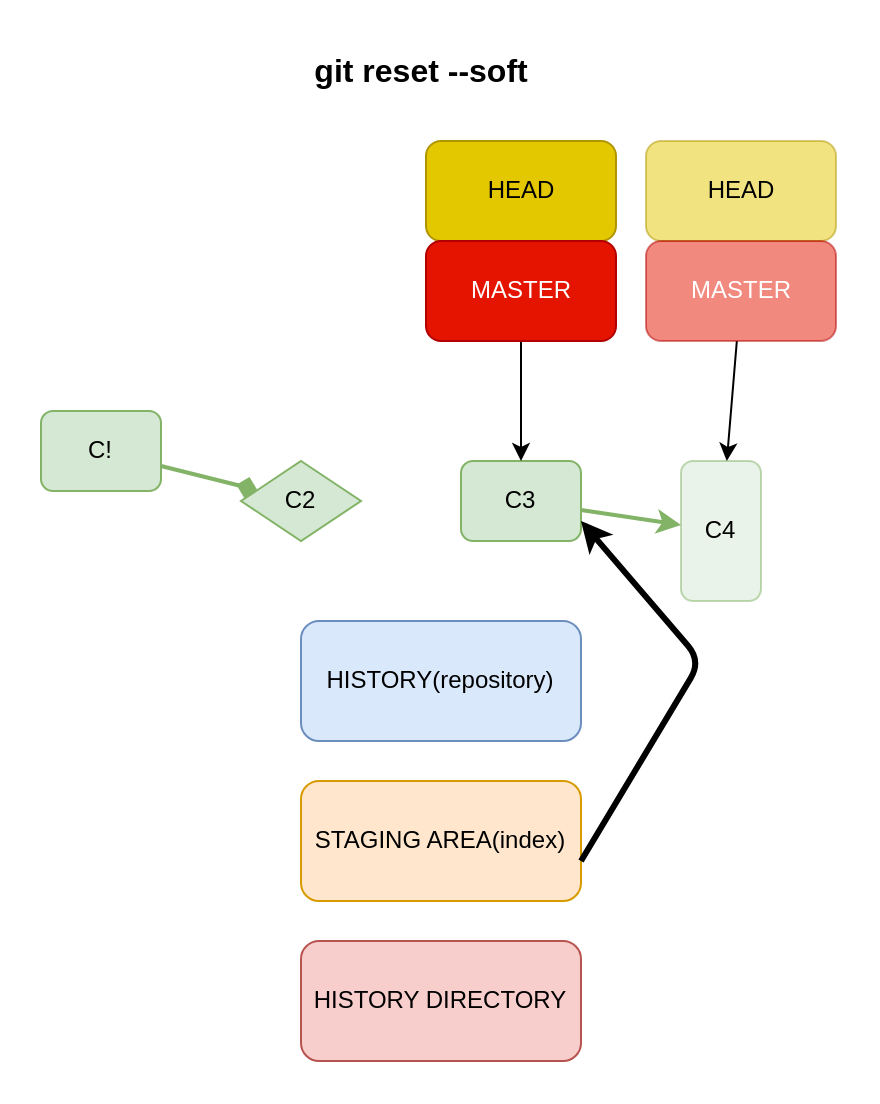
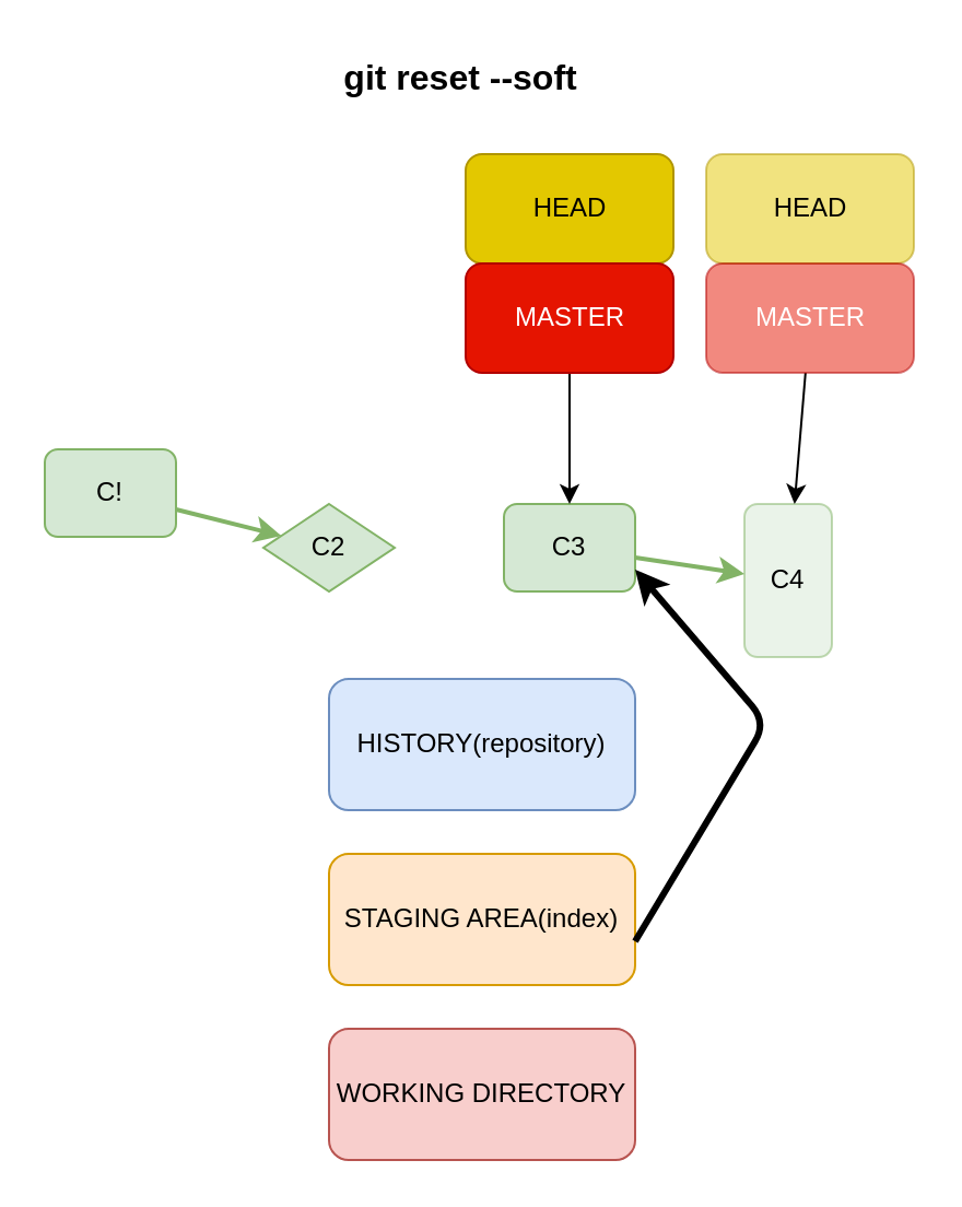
  <mxCell id="0" />
  <mxCell id="1" parent="0" />
  <mxCell id="2" value="HISTORY(repository)" style="rounded=1;whiteSpace=wrap;html=1;fillColor=#dae8fc;strokeColor=#6c8ebf;" vertex="1" parent="1"><mxGeometry x="150" y="310" width="140" height="60" as="geometry" /></mxCell>
- <mxCell id="3" value="HISTORY DIRECTORY" style="rounded=1;whiteSpace=wrap;html=1;fillColor=#f8cecc;strokeColor=#b85450;" vertex="1" parent="1"><mxGeometry x="150" y="470" width="140" height="60" as="geometry" /></mxCell>
+ <mxCell id="3" value="WORKING DIRECTORY" style="rounded=1;whiteSpace=wrap;html=1;fillColor=#f8cecc;strokeColor=#b85450;" vertex="1" parent="1"><mxGeometry x="150" y="470" width="140" height="60" as="geometry" /></mxCell>
  <mxCell id="4" value="STAGING AREA(index)" style="rounded=1;whiteSpace=wrap;html=1;fillColor=#ffe6cc;strokeColor=#d79b00;" vertex="1" parent="1"><mxGeometry x="150" y="390" width="140" height="60" as="geometry" /></mxCell>
- <mxCell id="5" value="" style="edgeStyle=none;html=1;fillColor=#d5e8d4;strokeColor=#82b366;strokeWidth=2;endArrow=diamond;" edge="1" parent="1" source="6" target="10"><mxGeometry relative="1" as="geometry" /></mxCell>
+ <mxCell id="5" value="" style="edgeStyle=none;html=1;fillColor=#d5e8d4;strokeColor=#82b366;strokeWidth=2;" edge="1" parent="1" source="6" target="10"><mxGeometry relative="1" as="geometry" /></mxCell>
  <mxCell id="6" value="C!" style="rounded=1;whiteSpace=wrap;html=1;fillColor=#d5e8d4;strokeColor=#82b366;" vertex="1" parent="1"><mxGeometry x="20" y="205" width="60" height="40" as="geometry" /></mxCell>
  <mxCell id="7" value="C4" style="rounded=1;whiteSpace=wrap;html=1;fillColor=#d5e8d4;strokeColor=#82b366;opacity=50;" vertex="1" parent="1"><mxGeometry x="340" y="230" width="40" height="70" as="geometry" /></mxCell>
  <mxCell id="8" value="" style="edgeStyle=none;html=1;fillColor=#d5e8d4;strokeColor=#82b366;strokeWidth=2;" edge="1" parent="1" source="9" target="7"><mxGeometry relative="1" as="geometry" /></mxCell>
  <mxCell id="9" value="C3" style="rounded=1;whiteSpace=wrap;html=1;fillColor=#d5e8d4;strokeColor=#82b366;" vertex="1" parent="1"><mxGeometry x="230" y="230" width="60" height="40" as="geometry" /></mxCell>
  <mxCell id="10" value="C2" style="rhombus;whiteSpace=wrap;html=1;fillColor=#d5e8d4;strokeColor=#82b366;" vertex="1" parent="1"><mxGeometry x="120" y="230" width="60" height="40" as="geometry" /></mxCell>
  <mxCell id="11" value="git reset --soft" style="text;html=1;align=center;verticalAlign=middle;resizable=0;points=[];autosize=1;strokeColor=none;fillColor=none;fontSize=16;fontStyle=1" vertex="1" parent="1"><mxGeometry x="150" y="20" width="120" height="30" as="geometry" /></mxCell>
  <mxCell id="12" value="HEAD" style="rounded=1;whiteSpace=wrap;html=1;fillColor=#e3c800;fontColor=#000000;strokeColor=#B09500;" vertex="1" parent="1"><mxGeometry x="212.5" y="70" width="95" height="50" as="geometry" /></mxCell>
  <mxCell id="13" value="" style="edgeStyle=none;html=1;" edge="1" parent="1" source="14" target="9"><mxGeometry relative="1" as="geometry" /></mxCell>
  <mxCell id="14" value="MASTER" style="rounded=1;whiteSpace=wrap;html=1;fillColor=#e51400;fontColor=#ffffff;strokeColor=#B20000;" vertex="1" parent="1"><mxGeometry x="212.5" y="120" width="95" height="50" as="geometry" /></mxCell>
  <mxCell id="15" value="HEAD" style="rounded=1;whiteSpace=wrap;html=1;fillColor=#e3c800;fontColor=#000000;strokeColor=#B09500;opacity=50;" vertex="1" parent="1"><mxGeometry x="322.5" y="70" width="95" height="50" as="geometry" /></mxCell>
  <mxCell id="16" value="" style="edgeStyle=none;textOpacity=50;fontSize=2;" edge="1" parent="1" source="17" target="7"><mxGeometry relative="1" as="geometry" /></mxCell>
  <mxCell id="17" value="MASTER" style="rounded=1;whiteSpace=wrap;html=1;fillColor=#e51400;fontColor=#ffffff;strokeColor=#B20000;opacity=50;" vertex="1" parent="1"><mxGeometry x="322.5" y="120" width="95" height="50" as="geometry" /></mxCell>
  <mxCell id="18" value="" style="endArrow=classic;html=1;entryX=1;entryY=0.75;entryDx=0;entryDy=0;strokeWidth=3;" edge="1" parent="1" target="9"><mxGeometry width="50" height="50" relative="1" as="geometry"><mxPoint x="290" y="430" as="sourcePoint" /><mxPoint x="370" y="340" as="targetPoint" /><Array as="points"><mxPoint x="350" y="330" /></Array></mxGeometry></mxCell>
